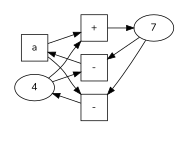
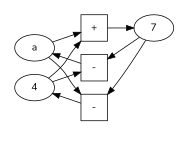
  digraph {
    rankdir=LR
    fontname=Nunito
    node [fontname=Nunito]
    edge [weight=50 fontname=Nunito]
    n1 [label="-" shape=square]
    n2 [label="+" shape=square]
    n3 [label="-" shape=square]
-   a [shape=square]
+   a
    n5 [label=4]
    n6 [label=7]
    subgraph cluster_1 {
      ordering=out
      rank=same
      style=invis
      n1
      n2
      n3
    }
    subgraph cluster_2 {
      ordering=out
      rank=min
      style=invis
      a
      n5
    }
    subgraph cluster_3 {
      rank=max
      style=invis
      n6
    }
    n1 -> n5
    n2 -> n6
    n3 -> a
    a -> n1
    a -> n2
    a -> n6 [minlen=2 style=invis weight=0]
    n5 -> n2
    n5 -> n3
    n5 -> n6 [minlen=2 style=invis weight=0]
    n6 -> n1 [weight=""]
    n6 -> n3 [weight=""]
  }
